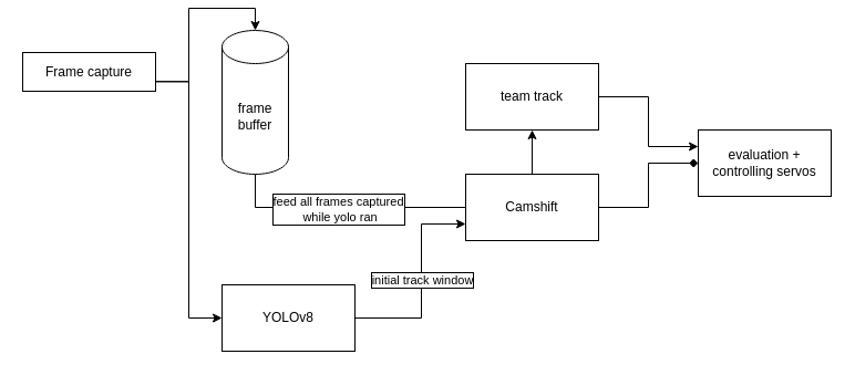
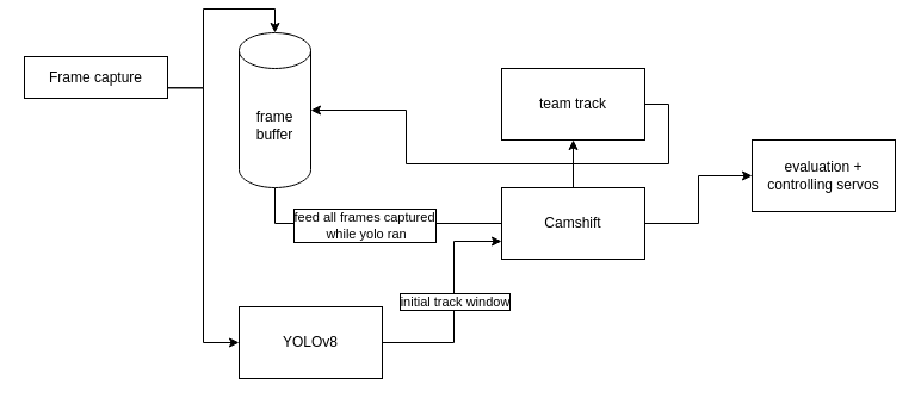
  <mxCell id="0" />
  <mxCell id="1" parent="0" />
  <mxCell id="2" style="edgeStyle=orthogonalEdgeStyle;rounded=0;orthogonalLoop=1;jettySize=auto;html=1;exitX=1;exitY=0.5;exitDx=0;exitDy=0;entryX=0;entryY=0.75;entryDx=0;entryDy=0;" edge="1" parent="1" source="4" target="7"><mxGeometry relative="1" as="geometry"><Array as="points"><mxPoint x="380" y="280" /><mxPoint x="380" y="195" /></Array></mxGeometry></mxCell>
  <mxCell id="3" value="initial track window" style="edgeLabel;html=1;align=center;verticalAlign=middle;resizable=0;points=[];labelBorderColor=default;" vertex="1" connectable="0" parent="2"><mxGeometry x="0.022" relative="1" as="geometry"><mxPoint as="offset" /></mxGeometry></mxCell>
  <mxCell id="4" value="YOLOv8" style="rounded=0;whiteSpace=wrap;html=1;" vertex="1" parent="1"><mxGeometry x="200" y="250" width="120" height="60" as="geometry" /></mxCell>
  <mxCell id="5" style="edgeStyle=orthogonalEdgeStyle;rounded=0;orthogonalLoop=1;jettySize=auto;html=1;exitX=0.5;exitY=0;exitDx=0;exitDy=0;entryX=0.5;entryY=1;entryDx=0;entryDy=0;" edge="1" parent="1" source="7" target="15"><mxGeometry relative="1" as="geometry" /></mxCell>
- <mxCell id="6" style="edgeStyle=orthogonalEdgeStyle;rounded=0;orthogonalLoop=1;jettySize=auto;html=1;exitX=1;exitY=0.5;exitDx=0;exitDy=0;entryX=0;entryY=0.5;entryDx=0;entryDy=0;endArrow=diamond;" edge="1" parent="1" source="7" target="16"><mxGeometry relative="1" as="geometry" /></mxCell>
+ <mxCell id="6" style="edgeStyle=orthogonalEdgeStyle;rounded=0;orthogonalLoop=1;jettySize=auto;html=1;exitX=1;exitY=0.5;exitDx=0;exitDy=0;entryX=0;entryY=0.5;entryDx=0;entryDy=0;" edge="1" parent="1" source="7" target="16"><mxGeometry relative="1" as="geometry" /></mxCell>
  <mxCell id="7" value="Camshift" style="whiteSpace=wrap;html=1;" vertex="1" parent="1"><mxGeometry x="420" y="150" width="120" height="60" as="geometry" /></mxCell>
  <mxCell id="8" style="edgeStyle=orthogonalEdgeStyle;rounded=0;orthogonalLoop=1;jettySize=auto;html=1;exitX=0.5;exitY=1;exitDx=0;exitDy=0;exitPerimeter=0;entryX=0;entryY=0.5;entryDx=0;entryDy=0;endArrow=none;" edge="1" parent="1" source="10" target="7"><mxGeometry relative="1" as="geometry" /></mxCell>
  <mxCell id="9" value="feed all frames captured&lt;br&gt;&amp;nbsp;while yolo ran" style="edgeLabel;html=1;align=center;verticalAlign=middle;resizable=0;points=[];labelBorderColor=default;" vertex="1" connectable="0" parent="8"><mxGeometry x="-0.054" y="-1" relative="1" as="geometry"><mxPoint as="offset" /></mxGeometry></mxCell>
  <mxCell id="10" value="frame&lt;br&gt;buffer" style="shape=cylinder3;whiteSpace=wrap;html=1;boundedLbl=1;backgroundOutline=1;size=15;" vertex="1" parent="1"><mxGeometry x="200" y="20" width="60" height="130" as="geometry" /></mxCell>
  <mxCell id="11" style="edgeStyle=orthogonalEdgeStyle;rounded=0;orthogonalLoop=1;jettySize=auto;html=1;exitX=1;exitY=0.75;exitDx=0;exitDy=0;entryX=0;entryY=0.5;entryDx=0;entryDy=0;" edge="1" parent="1" source="12" target="4"><mxGeometry relative="1" as="geometry" /></mxCell>
  <mxCell id="12" value="Frame capture" style="rounded=0;whiteSpace=wrap;html=1;" vertex="1" parent="1"><mxGeometry x="20" y="40" width="120" height="35" as="geometry" /></mxCell>
  <mxCell id="13" style="edgeStyle=orthogonalEdgeStyle;rounded=0;orthogonalLoop=1;jettySize=auto;html=1;exitX=1;exitY=0.75;exitDx=0;exitDy=0;entryX=0.5;entryY=0;entryDx=0;entryDy=0;entryPerimeter=0;" edge="1" parent="1" source="12" target="10"><mxGeometry relative="1" as="geometry" /></mxCell>
- <mxCell id="14" style="edgeStyle=orthogonalEdgeStyle;rounded=0;orthogonalLoop=1;jettySize=auto;html=1;exitX=1;exitY=0.5;exitDx=0;exitDy=0;entryX=0;entryY=0.25;entryDx=0;entryDy=0;" edge="1" parent="1" source="15" target="16"><mxGeometry relative="1" as="geometry" /></mxCell>
+ <mxCell id="14" style="edgeStyle=orthogonalEdgeStyle;rounded=0;orthogonalLoop=1;jettySize=auto;html=1;exitX=1;exitY=0.5;exitDx=0;exitDy=0;" edge="1" parent="1" source="15" target="10"><mxGeometry relative="1" as="geometry" /></mxCell>
  <mxCell id="15" value="team track" style="rounded=0;whiteSpace=wrap;html=1;" vertex="1" parent="1"><mxGeometry x="420" y="50" width="120" height="60" as="geometry" /></mxCell>
  <mxCell id="16" value="evaluation +&lt;br&gt;controlling servos" style="rounded=0;whiteSpace=wrap;html=1;" vertex="1" parent="1"><mxGeometry x="630" y="110" width="120" height="60" as="geometry" /></mxCell>
